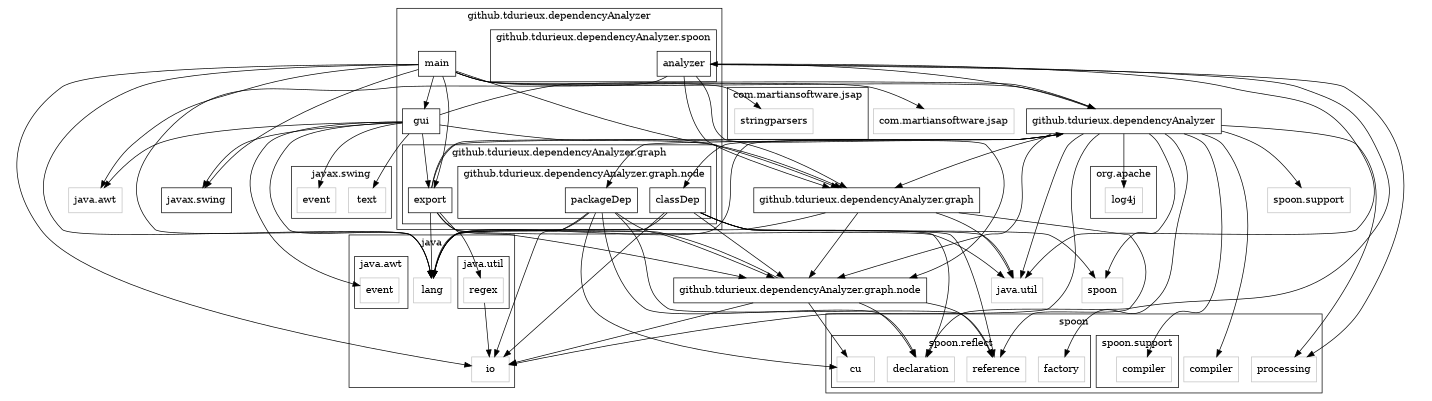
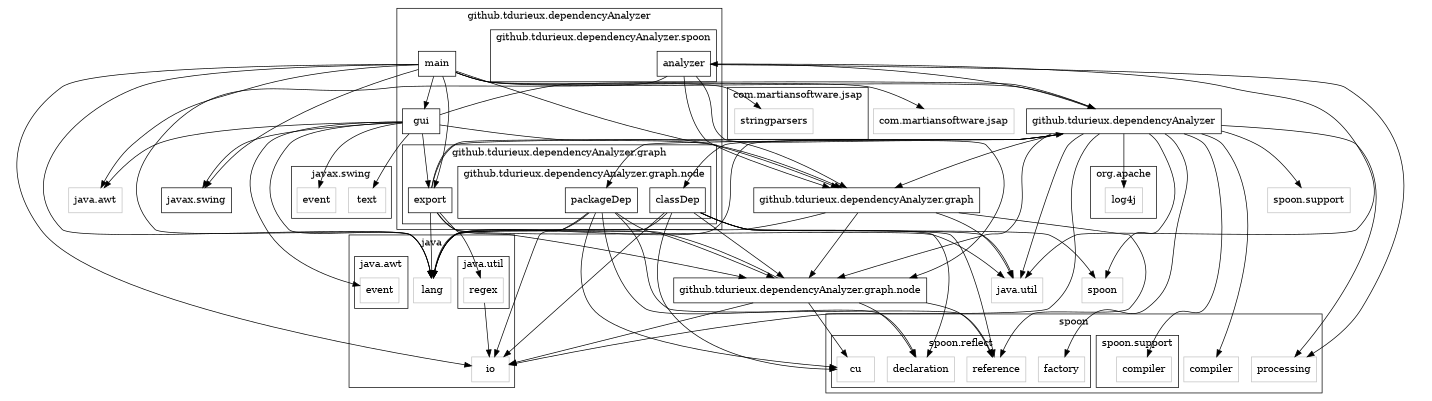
  digraph {
    compound=true
    node [color=grey shape=box]
    n1 [label=compiler]
    n2 [label=declaration]
    n3 [label=cu]
    n4 [label=reference]
    n5 [label=factory]
    n6 [label=compiler]
    n7 [label=processing]
    n8 [label=text]
    n9 [label=event]
    n10 [label=log4j]
    n11 [label=regex]
    n12 [label=event]
    n13 [label=lang]
    n14 [label=io]
    n15 [label=packageDep color=""]
    n16 [label=classDep color=""]
    n17 [label=export color=""]
    n18 [label=analyzer color=""]
    n19 [label=main color=""]
    n20 [label=gui color=""]
    n21 [label=stringparsers]
    "github.tdurieux.dependencyAnalyzer.graph.node" [color=""]
    "java.util"
    spoon
    "github.tdurieux.dependencyAnalyzer" [color=""]
    "github.tdurieux.dependencyAnalyzer.graph" [color=""]
    "javax.swing" [color=black]
    "java.awt"
    "com.martiansoftware.jsap"
    "spoon.support"
    subgraph cluster_1 {
      label=spoon
      rankdir=LR
      n6
      n7
      subgraph cluster_2 {
        label="spoon.support"
        rankdir=LR
        n1
      }
      subgraph cluster_3 {
        label="spoon.reflect"
        rankdir=LR
        n2
        n3
        n4
        n5
      }
    }
    subgraph cluster_4 {
      label="javax.swing"
      rankdir=LR
      n8
      n9
    }
    subgraph cluster_5 {
      label="org.apache"
      rankdir=LR
      n10
    }
    subgraph cluster_6 {
      label=java
      rankdir=LR
      n13
      n14
      subgraph cluster_7 {
        label="java.util"
        rankdir=LR
        n11
      }
      subgraph cluster_8 {
        label="java.awt"
        rankdir=LR
        n12
      }
    }
    subgraph cluster_9 {
      label="github.tdurieux.dependencyAnalyzer"
      rankdir=LR
      n19
      n20
      subgraph cluster_10 {
        label="github.tdurieux.dependencyAnalyzer.graph"
        rankdir=LR
        n17
        subgraph cluster_11 {
          label="github.tdurieux.dependencyAnalyzer.graph.node"
          rankdir=LR
          n15
          n16
        }
      }
      subgraph cluster_12 {
        label="github.tdurieux.dependencyAnalyzer.spoon"
        rankdir=LR
        n18
      }
    }
    subgraph cluster_13 {
      label="com.martiansoftware.jsap"
      rankdir=LR
      n21
    }
    n11 -> n14
    n15 -> n2
    n15 -> n3
    n15 -> n4
    n15 -> n13
    n15 -> n14
    n15 -> "github.tdurieux.dependencyAnalyzer.graph.node"
    n16 -> n2
+   n16 -> n3
    n16 -> n4
    n16 -> n13
    n16 -> n14
    n16 -> "github.tdurieux.dependencyAnalyzer.graph.node"
    n16 -> "java.util"
    n16 -> spoon
    n17 -> n11
    n17 -> n13
    n17 -> "github.tdurieux.dependencyAnalyzer.graph.node"
    n17 -> "java.util"
    n17 -> "github.tdurieux.dependencyAnalyzer"
    n17 -> "github.tdurieux.dependencyAnalyzer.graph"
-   n18 -> n2
    n18 -> n7
    n18 -> n13
    n18 -> "github.tdurieux.dependencyAnalyzer.graph.node"
    n18 -> "java.util"
    n18 -> "github.tdurieux.dependencyAnalyzer.graph"
    n19 -> n13
    n19 -> n14
    n19 -> n17
    n19 -> n20
    n19 -> n21
    n19 -> "github.tdurieux.dependencyAnalyzer"
    n19 -> "github.tdurieux.dependencyAnalyzer.graph"
    n19 -> "javax.swing"
    n19 -> "java.awt"
    n19 -> "com.martiansoftware.jsap"
    n20 -> n8
    n20 -> n9
    n20 -> n12
    n20 -> n13
    n20 -> n17
    n20 -> "github.tdurieux.dependencyAnalyzer"
    n20 -> "github.tdurieux.dependencyAnalyzer.graph"
    n20 -> "javax.swing"
    n20 -> "java.awt"
    "github.tdurieux.dependencyAnalyzer.graph.node" -> n2
    "github.tdurieux.dependencyAnalyzer.graph.node" -> n3
    "github.tdurieux.dependencyAnalyzer.graph.node" -> n4
    "github.tdurieux.dependencyAnalyzer.graph.node" -> n13
    "github.tdurieux.dependencyAnalyzer.graph.node" -> n14
    "github.tdurieux.dependencyAnalyzer" -> n1
    "github.tdurieux.dependencyAnalyzer" -> n5
    "github.tdurieux.dependencyAnalyzer" -> n6
    "github.tdurieux.dependencyAnalyzer" -> n7
    "github.tdurieux.dependencyAnalyzer" -> n10
    "github.tdurieux.dependencyAnalyzer" -> n13
    "github.tdurieux.dependencyAnalyzer" -> n14
    "github.tdurieux.dependencyAnalyzer" -> n15
    "github.tdurieux.dependencyAnalyzer" -> n16
    "github.tdurieux.dependencyAnalyzer" -> n18
    "github.tdurieux.dependencyAnalyzer" -> "github.tdurieux.dependencyAnalyzer.graph.node"
    "github.tdurieux.dependencyAnalyzer" -> "java.util"
    "github.tdurieux.dependencyAnalyzer" -> spoon
    "github.tdurieux.dependencyAnalyzer" -> "github.tdurieux.dependencyAnalyzer.graph"
    "github.tdurieux.dependencyAnalyzer" -> "spoon.support"
    "github.tdurieux.dependencyAnalyzer.graph" -> n4
    "github.tdurieux.dependencyAnalyzer.graph" -> n13
    "github.tdurieux.dependencyAnalyzer.graph" -> "github.tdurieux.dependencyAnalyzer.graph.node"
    "github.tdurieux.dependencyAnalyzer.graph" -> "java.util"
  }
